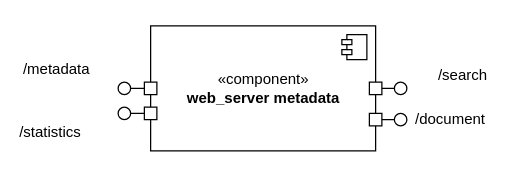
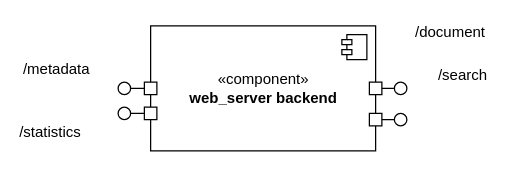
  <mxCell id="0" />
  <mxCell id="1" parent="0" />
- <mxCell id="2" value="«component»&lt;br&gt;&lt;b&gt;web_server metadata&lt;/b&gt;" style="html=1;dropTarget=0;" vertex="1" parent="1"><mxGeometry x="120" y="20" width="180" height="100" as="geometry" /></mxCell>
+ <mxCell id="2" value="«component»&lt;br&gt;&lt;b&gt;web_server backend&lt;/b&gt;" style="html=1;dropTarget=0;" vertex="1" parent="1"><mxGeometry x="120" y="20" width="180" height="100" as="geometry" /></mxCell>
  <mxCell id="3" value="" style="shape=component;jettyWidth=8;jettyHeight=4;" vertex="1" parent="2"><mxGeometry x="1" width="20" height="20" relative="1" as="geometry"><mxPoint x="-27" y="7" as="offset" /></mxGeometry></mxCell>
  <mxCell id="4" value="" style="rounded=0;orthogonalLoop=1;jettySize=auto;html=1;endArrow=none;endFill=0;" edge="1" target="5" parent="1"><mxGeometry relative="1" as="geometry"><mxPoint x="300" y="70" as="sourcePoint" /></mxGeometry></mxCell>
  <mxCell id="5" value="" style="ellipse;whiteSpace=wrap;html=1;fontFamily=Helvetica;fontSize=12;fontColor=#000000;align=center;strokeColor=#000000;fillColor=#ffffff;points=[];aspect=fixed;resizable=0;" vertex="1" parent="1"><mxGeometry x="315" y="65" width="10" height="10" as="geometry" /></mxCell>
  <mxCell id="6" value="" style="rounded=0;orthogonalLoop=1;jettySize=auto;html=1;endArrow=none;endFill=0;" edge="1" parent="1" target="7"><mxGeometry relative="1" as="geometry"><mxPoint x="300" y="95" as="sourcePoint" /></mxGeometry></mxCell>
  <mxCell id="7" value="" style="ellipse;whiteSpace=wrap;html=1;fontFamily=Helvetica;fontSize=12;fontColor=#000000;align=center;strokeColor=#000000;fillColor=#ffffff;points=[];aspect=fixed;resizable=0;" vertex="1" parent="1"><mxGeometry x="315" y="90" width="10" height="10" as="geometry" /></mxCell>
  <mxCell id="8" value="" style="rounded=0;orthogonalLoop=1;jettySize=auto;html=1;endArrow=none;endFill=0;exitX=0;exitY=0.5;exitDx=0;exitDy=0;" edge="1" parent="1" target="9" source="10"><mxGeometry relative="1" as="geometry"><mxPoint x="300" y="135" as="sourcePoint" /></mxGeometry></mxCell>
  <mxCell id="9" value="" style="ellipse;whiteSpace=wrap;html=1;fontFamily=Helvetica;fontSize=12;fontColor=#000000;align=center;strokeColor=#000000;fillColor=#ffffff;points=[];aspect=fixed;resizable=0;" vertex="1" parent="1"><mxGeometry x="94" y="65" width="10" height="10" as="geometry" /></mxCell>
  <mxCell id="10" value="" style="rounded=0;whiteSpace=wrap;html=1;" vertex="1" parent="1"><mxGeometry x="115" y="65" width="10" height="10" as="geometry" /></mxCell>
  <mxCell id="11" value="" style="rounded=0;whiteSpace=wrap;html=1;" vertex="1" parent="1"><mxGeometry x="295" y="90" width="10" height="10" as="geometry" /></mxCell>
  <mxCell id="12" value="" style="rounded=0;whiteSpace=wrap;html=1;" vertex="1" parent="1"><mxGeometry x="295" y="65" width="10" height="10" as="geometry" /></mxCell>
  <mxCell id="13" value="/search" style="text;html=1;strokeColor=none;fillColor=none;align=center;verticalAlign=middle;whiteSpace=wrap;rounded=0;" vertex="1" parent="1"><mxGeometry x="350" y="50" width="40" height="20" as="geometry" /></mxCell>
- <mxCell id="14" value="/document" style="text;html=1;strokeColor=none;fillColor=none;align=center;verticalAlign=middle;whiteSpace=wrap;rounded=0;" vertex="1" parent="1"><mxGeometry x="340" y="85" width="40" height="20" as="geometry" /></mxCell>
+ <mxCell id="14" value="/document" style="text;html=1;strokeColor=none;fillColor=none;align=center;verticalAlign=middle;whiteSpace=wrap;rounded=0;" vertex="1" parent="1"><mxGeometry x="340" y="15" width="40" height="20" as="geometry" /></mxCell>
  <mxCell id="15" value="" style="rounded=0;orthogonalLoop=1;jettySize=auto;html=1;endArrow=none;endFill=0;exitX=0;exitY=0.5;exitDx=0;exitDy=0;" edge="1" parent="1" target="16" source="17"><mxGeometry relative="1" as="geometry"><mxPoint x="300" y="155" as="sourcePoint" /></mxGeometry></mxCell>
  <mxCell id="16" value="" style="ellipse;whiteSpace=wrap;html=1;fontFamily=Helvetica;fontSize=12;fontColor=#000000;align=center;strokeColor=#000000;fillColor=#ffffff;points=[];aspect=fixed;resizable=0;" vertex="1" parent="1"><mxGeometry x="94" y="85" width="10" height="10" as="geometry" /></mxCell>
  <mxCell id="17" value="" style="rounded=0;whiteSpace=wrap;html=1;" vertex="1" parent="1"><mxGeometry x="115" y="85" width="10" height="10" as="geometry" /></mxCell>
  <mxCell id="18" value="/metadata" style="text;html=1;strokeColor=none;fillColor=none;align=center;verticalAlign=middle;whiteSpace=wrap;rounded=0;" vertex="1" parent="1"><mxGeometry x="25" y="45" width="40" height="20" as="geometry" /></mxCell>
  <mxCell id="19" value="/statistics" style="text;html=1;strokeColor=none;fillColor=none;align=center;verticalAlign=middle;whiteSpace=wrap;rounded=0;" vertex="1" parent="1"><mxGeometry x="20" y="95" width="40" height="20" as="geometry" /></mxCell>
